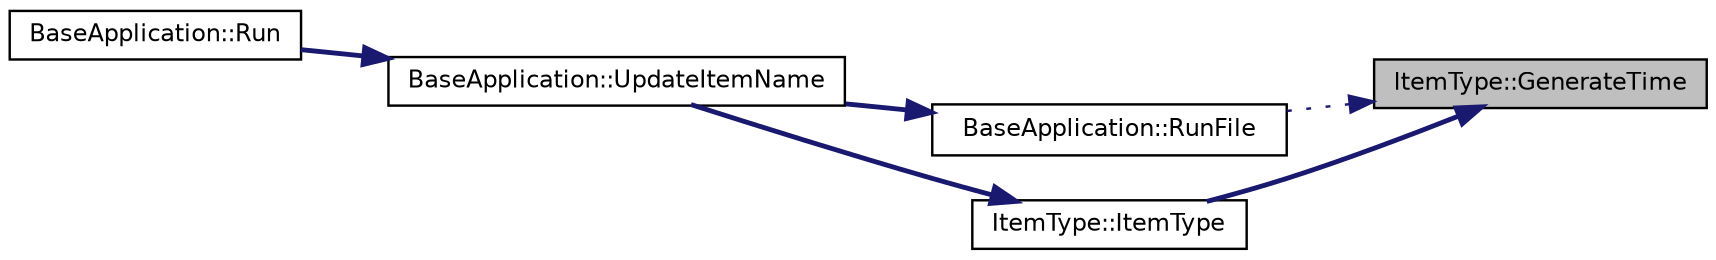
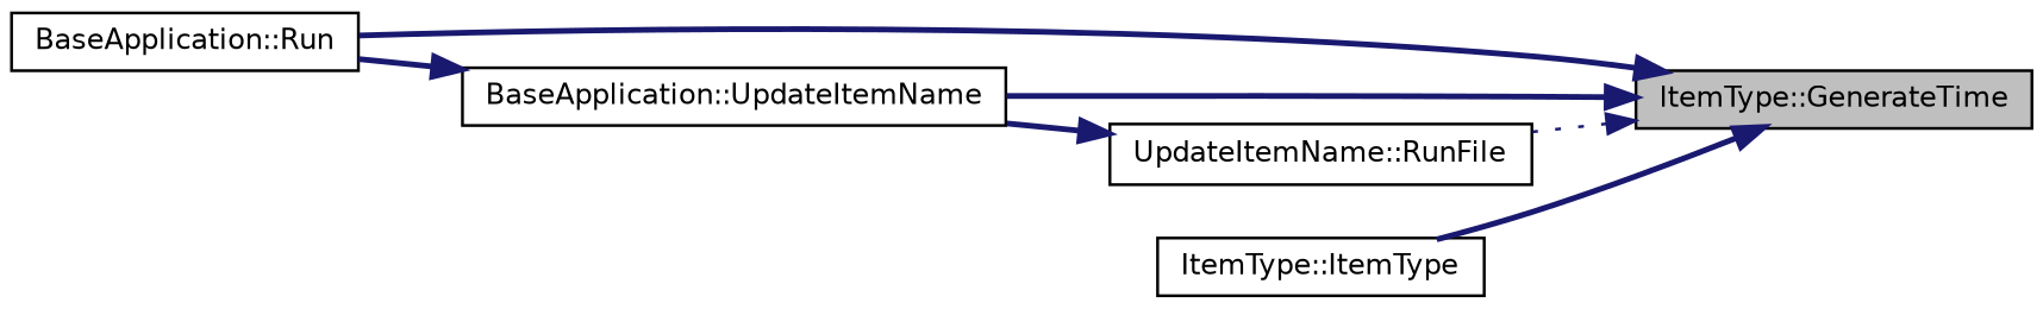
  digraph {
    rankdir=RL
    node [color=black fillcolor=white fontname=Helvetica fontsize=10 shape=record style=filled]
    edge [color=midnightblue dir=back fontname=Helvetica fontsize=10 labelfontname=Helvetica labelfontsize=10 style=bold]
    n1 [fillcolor=grey75 fontcolor=black height=0.2 label="ItemType::GenerateTime" width=0.4]
    n2 [height=0.2 label="BaseApplication::Run" width=0.4]
    n3 [height=0.2 label="BaseApplication::UpdateItemName" width=0.4]
-   n4 [height=0.2 label="BaseApplication::RunFile" width=0.4]
+   n4 [height=0.2 label="UpdateItemName::RunFile" width=0.4]
    n5 [height=0.2 label="ItemType::ItemType" width=0.4]
-   n5 -> n3
+   n1 -> n2
+   n1 -> n3
    n1 -> n4 [style=dotted]
    n1 -> n5
    n3 -> n2
    n4 -> n3
  }
